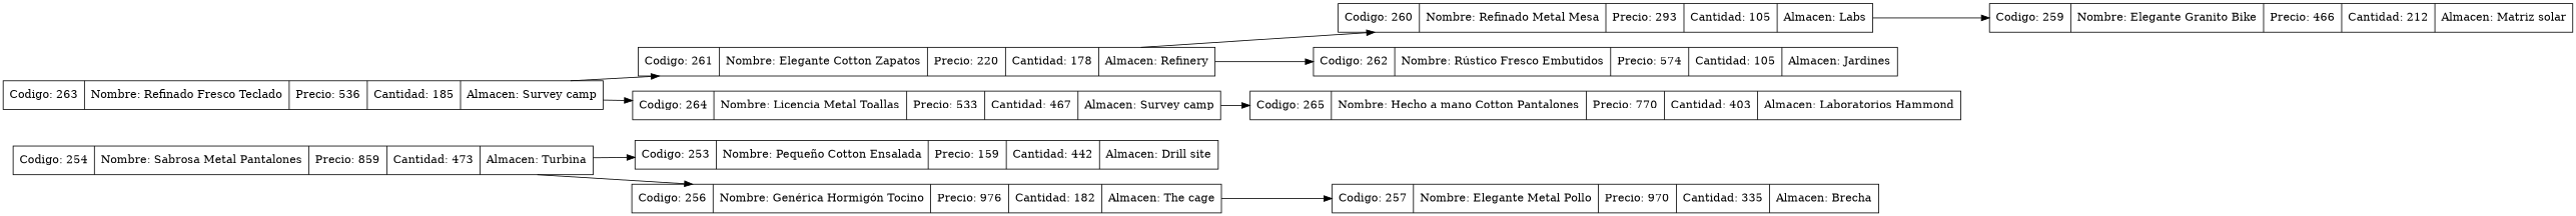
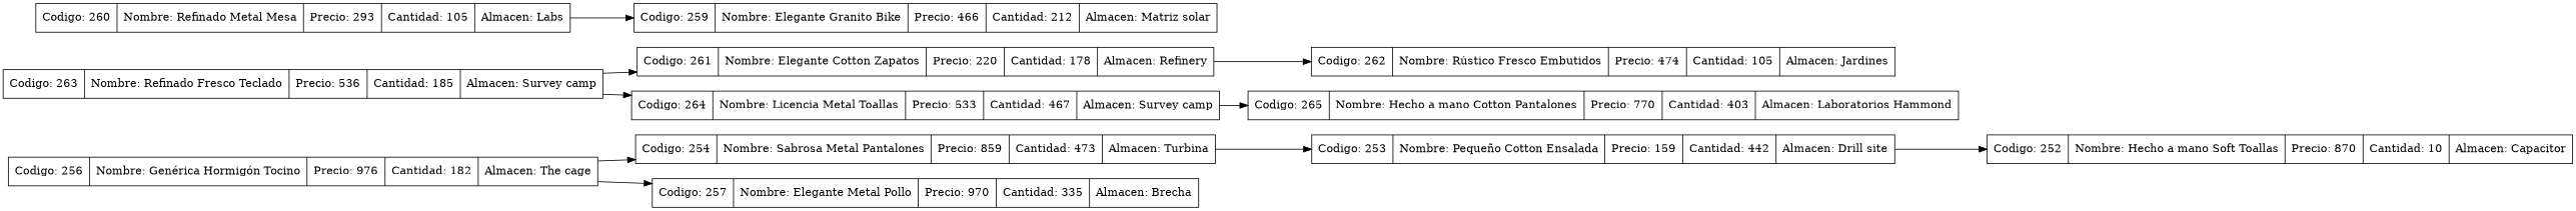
  digraph {
    rankdir=LR
    node [shape=record]
    n1 [label="{ Codigo: 254 | Nombre: Sabrosa Metal Pantalones | Precio: 859 | Cantidad: 473 | Almacen: Turbina}"]
    n2 [label="{ Codigo: 253 | Nombre: Pequeño Cotton Ensalada | Precio: 159 | Cantidad: 442 | Almacen: Drill site}"]
    n3 [label="{ Codigo: 256 | Nombre: Genérica Hormigón Tocino | Precio: 976 | Cantidad: 182 | Almacen: The cage}"]
    n4 [label="{ Codigo: 263 | Nombre: Refinado Fresco Teclado | Precio: 536 | Cantidad: 185 | Almacen: Survey camp}"]
    n5 [label="{ Codigo: 261 | Nombre: Elegante Cotton Zapatos | Precio: 220 | Cantidad: 178 | Almacen: Refinery}"]
    n6 [label="{ Codigo: 264 | Nombre: Licencia Metal Toallas | Precio: 533 | Cantidad: 467 | Almacen: Survey camp}"]
+   n7 [label="{ Codigo: 252 | Nombre: Hecho a mano Soft Toallas | Precio: 870 | Cantidad: 10 | Almacen: Capacitor}"]
    n8 [label="{ Codigo: 257 | Nombre: Elegante Metal Pollo | Precio: 970 | Cantidad: 335 | Almacen: Brecha}"]
    n9 [label="{ Codigo: 260 | Nombre: Refinado Metal Mesa | Precio: 293 | Cantidad: 105 | Almacen: Labs}"]
-   n10 [label="{ Codigo: 262 | Nombre: Rústico Fresco Embutidos | Precio: 574 | Cantidad: 105 | Almacen: Jardines}"]
+   n10 [label="{ Codigo: 262 | Nombre: Rústico Fresco Embutidos | Precio: 474 | Cantidad: 105 | Almacen: Jardines}"]
    n11 [label="{ Codigo: 265 | Nombre: Hecho a mano Cotton Pantalones | Precio: 770 | Cantidad: 403 | Almacen: Laboratorios Hammond}"]
    n12 [label="{ Codigo: 259 | Nombre: Elegante Granito Bike | Precio: 466 | Cantidad: 212 | Almacen: Matriz solar}"]
    n1 -> n2
-   n1 -> n3
+   n3 -> n1
+   n2 -> n7
    n3 -> n8
    n4 -> n5
    n4 -> n6
-   n5 -> n9
    n5 -> n10
    n6 -> n11
    n9 -> n12
  }
